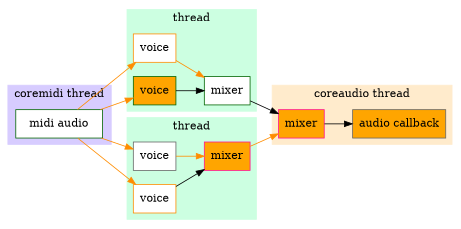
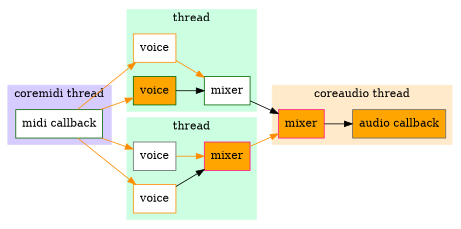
  digraph {
    rankdir=LR
    node [shape=box style=filled fillcolor=white color=darkgreen]
    edge [color=darkorange]
    n1 [label=voice color=darkorange]
    n2 [label=mixer]
    n3 [label=voice fillcolor=orange]
-   n4 [label="midi audio"]
+   n4 [label="midi callback"]
    n5 [label=voice color=gray40]
    n6 [label=mixer fillcolor=orange color=deeppink]
    n7 [label=voice color=darkorange]
    n8 [label=mixer fillcolor=orange color=deeppink]
    n9 [label="audio callback" fillcolor=orange color=gray40]
    subgraph cluster_1 {
      color="0.4 0.2 1.0"
      label=thread
      style=filled
      n1
      n2
      n3
    }
    subgraph cluster_2 {
      color="0.7 0.2 1.0"
      label="coremidi thread"
      style=filled
      n4
    }
    subgraph cluster_3 {
      color="0.4 0.2 1.0"
      label=thread
      style=filled
      n5
      n6
      n7
    }
    subgraph cluster_4 {
      color="0.1 0.2 1.0"
      label="coreaudio thread"
      style=filled
      n8
      n9
    }
    n1 -> n2
    n2 -> n8 [color=black]
    n3 -> n2 [color=black]
    n4 -> n1
    n4 -> n3
    n4 -> n5
    n4 -> n7
    n5 -> n6
    n6 -> n8
    n7 -> n6 [color=black]
    n8 -> n9 [color=black]
  }
